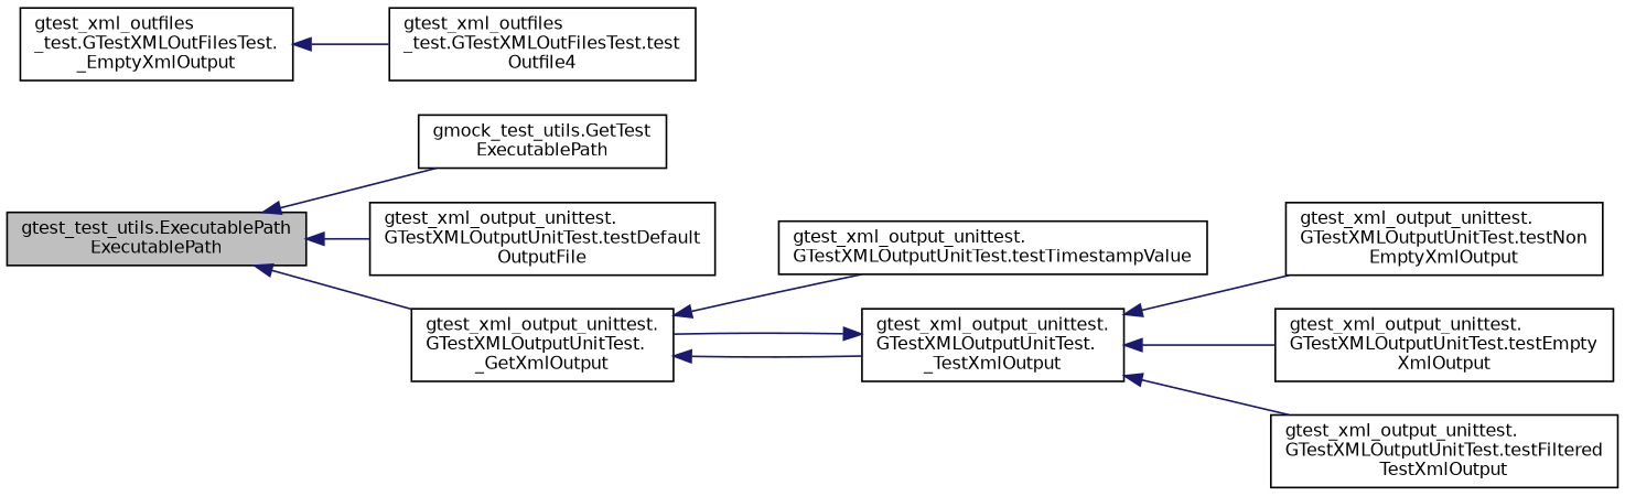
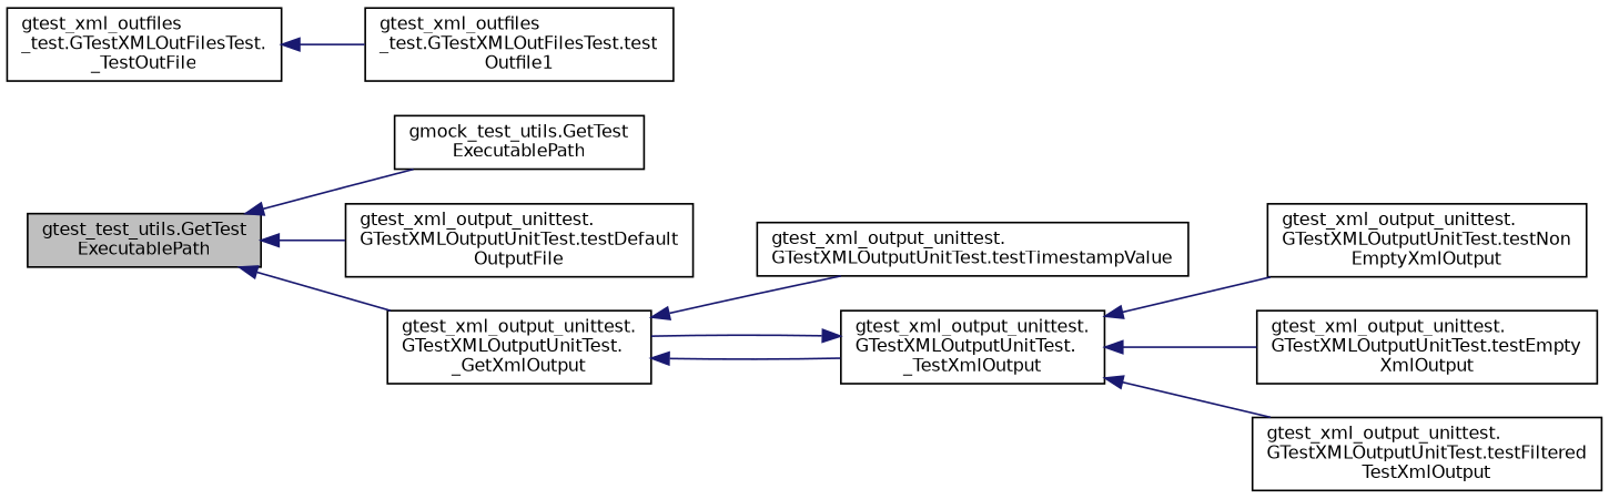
  digraph {
    rankdir=LR
    node [color=black fillcolor=white fontname=Helvetica fontsize=10 shape=record style=filled]
    edge [color=midnightblue dir=back fontname=Helvetica fontsize=10 labelfontname=Helvetica labelfontsize=10 style=solid]
-   n1 [fillcolor=grey75 fontcolor=black height=0.2 label="gtest_test_utils.ExecutablePath\lExecutablePath" width=0.4]
+   n1 [fillcolor=grey75 fontcolor=black height=0.2 label="gtest_test_utils.GetTest\lExecutablePath" width=0.4]
    n2 [height=0.2 label="gmock_test_utils.GetTest\lExecutablePath" width=0.4]
    n3 [height=0.2 label="gtest_xml_output_unittest.\lGTestXMLOutputUnitTest.testDefault\lOutputFile" width=0.4]
    n4 [height=0.2 label="gtest_xml_output_unittest.\lGTestXMLOutputUnitTest.\l_GetXmlOutput" width=0.4]
-   n5 [height=0.2 label="gtest_xml_outfiles\l_test.GTestXMLOutFilesTest.\l_EmptyXmlOutput" width=0.4]
-   n6 [height=0.2 label="gtest_xml_outfiles\l_test.GTestXMLOutFilesTest.test\lOutfile4" width=0.4]
+   n5 [height=0.2 label="gtest_xml_outfiles\l_test.GTestXMLOutFilesTest.\l_TestOutFile" width=0.4]
+   n6 [height=0.2 label="gtest_xml_outfiles\l_test.GTestXMLOutFilesTest.test\lOutfile1" width=0.4]
    n7 [height=0.2 label="gtest_xml_output_unittest.\lGTestXMLOutputUnitTest.testTimestampValue" width=0.4]
    n8 [height=0.2 label="gtest_xml_output_unittest.\lGTestXMLOutputUnitTest.\l_TestXmlOutput" width=0.4]
    n9 [height=0.2 label="gtest_xml_output_unittest.\lGTestXMLOutputUnitTest.testNon\lEmptyXmlOutput" width=0.4]
    n10 [height=0.2 label="gtest_xml_output_unittest.\lGTestXMLOutputUnitTest.testEmpty\lXmlOutput" width=0.4]
    n11 [height=0.2 label="gtest_xml_output_unittest.\lGTestXMLOutputUnitTest.testFiltered\lTestXmlOutput" width=0.4]
    n1 -> n2
    n1 -> n3
    n1 -> n4
    n4 -> n7
    n4 -> n8
    n5 -> n6
    n8 -> n4
    n8 -> n9
    n8 -> n10
    n8 -> n11
  }
